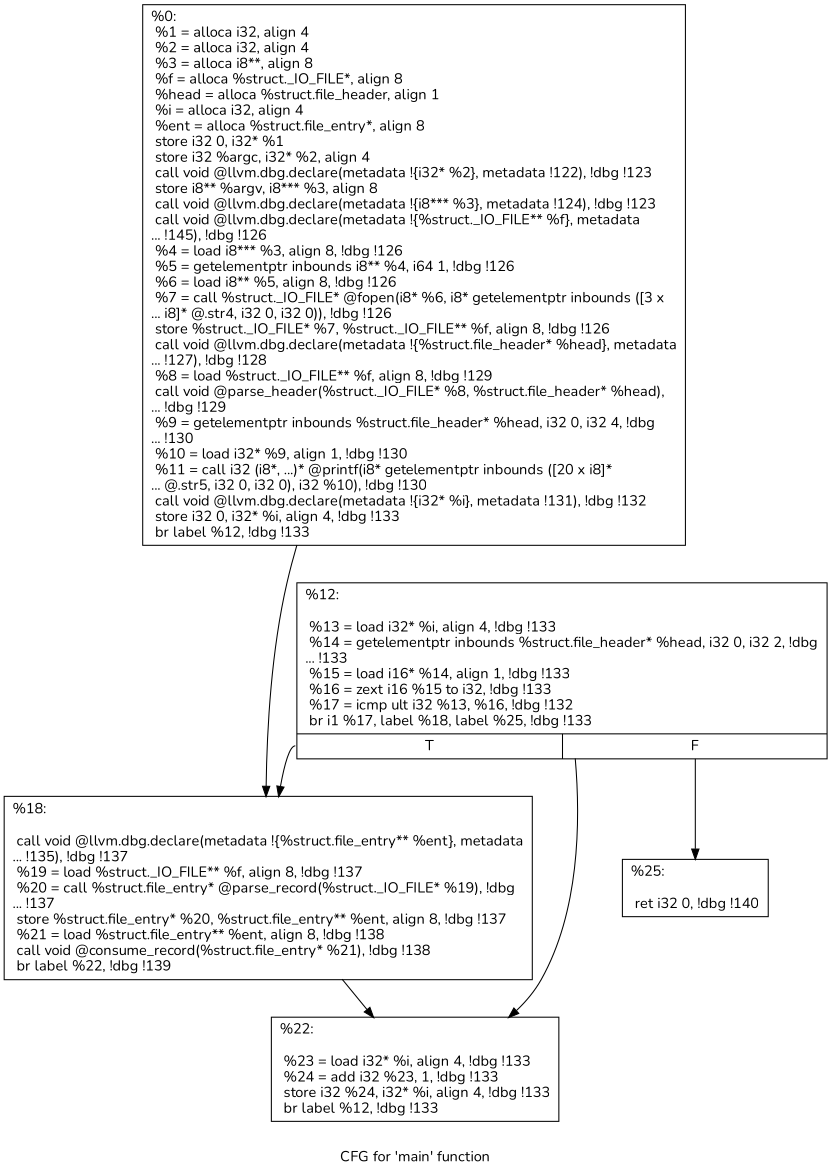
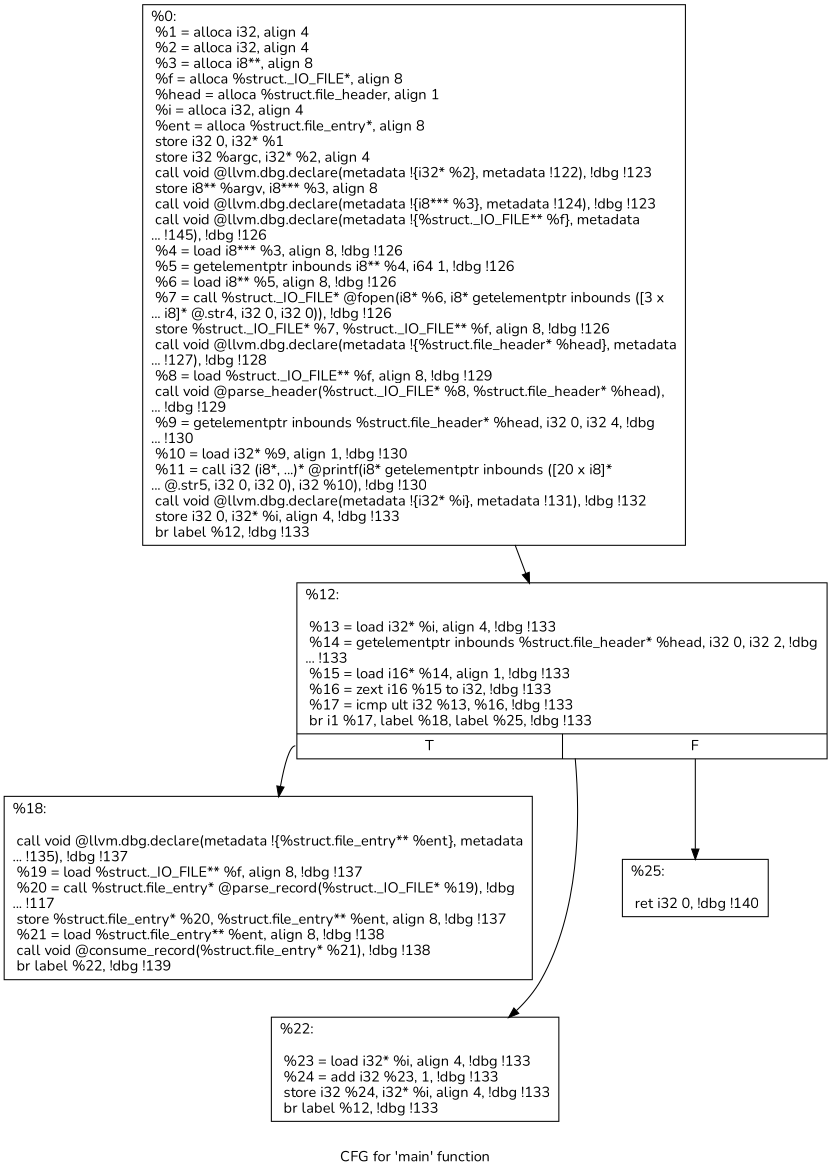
  digraph {
    fontname=Nunito
    label="CFG for 'main' function"
    node [fontname=Nunito shape=record]
    edge [fontname=Nunito]
    n1 [label="{%0:\l  %1 = alloca i32, align 4\l  %2 = alloca i32, align 4\l  %3 = alloca i8**, align 8\l  %f = alloca %struct._IO_FILE*, align 8\l  %head = alloca %struct.file_header, align 1\l  %i = alloca i32, align 4\l  %ent = alloca %struct.file_entry*, align 8\l  store i32 0, i32* %1\l  store i32 %argc, i32* %2, align 4\l  call void @llvm.dbg.declare(metadata !\{i32* %2\}, metadata !122), !dbg !123\l  store i8** %argv, i8*** %3, align 8\l  call void @llvm.dbg.declare(metadata !\{i8*** %3\}, metadata !124), !dbg !123\l  call void @llvm.dbg.declare(metadata !\{%struct._IO_FILE** %f\}, metadata\l... !145), !dbg !126\l  %4 = load i8*** %3, align 8, !dbg !126\l  %5 = getelementptr inbounds i8** %4, i64 1, !dbg !126\l  %6 = load i8** %5, align 8, !dbg !126\l  %7 = call %struct._IO_FILE* @fopen(i8* %6, i8* getelementptr inbounds ([3 x\l... i8]* @.str4, i32 0, i32 0)), !dbg !126\l  store %struct._IO_FILE* %7, %struct._IO_FILE** %f, align 8, !dbg !126\l  call void @llvm.dbg.declare(metadata !\{%struct.file_header* %head\}, metadata\l... !127), !dbg !128\l  %8 = load %struct._IO_FILE** %f, align 8, !dbg !129\l  call void @parse_header(%struct._IO_FILE* %8, %struct.file_header* %head),\l... !dbg !129\l  %9 = getelementptr inbounds %struct.file_header* %head, i32 0, i32 4, !dbg\l... !130\l  %10 = load i32* %9, align 1, !dbg !130\l  %11 = call i32 (i8*, ...)* @printf(i8* getelementptr inbounds ([20 x i8]*\l... @.str5, i32 0, i32 0), i32 %10), !dbg !130\l  call void @llvm.dbg.declare(metadata !\{i32* %i\}, metadata !131), !dbg !132\l  store i32 0, i32* %i, align 4, !dbg !133\l  br label %12, !dbg !133\l}"]
-   n2 [label="{%12:\l\l  %13 = load i32* %i, align 4, !dbg !133\l  %14 = getelementptr inbounds %struct.file_header* %head, i32 0, i32 2, !dbg\l... !133\l  %15 = load i16* %14, align 1, !dbg !133\l  %16 = zext i16 %15 to i32, !dbg !133\l  %17 = icmp ult i32 %13, %16, !dbg !132\l  br i1 %17, label %18, label %25, !dbg !133\l|{<s0>T|<s1>F}}"]
-   n3 [label="{%18:\l\l  call void @llvm.dbg.declare(metadata !\{%struct.file_entry** %ent\}, metadata\l... !135), !dbg !137\l  %19 = load %struct._IO_FILE** %f, align 8, !dbg !137\l  %20 = call %struct.file_entry* @parse_record(%struct._IO_FILE* %19), !dbg\l... !137\l  store %struct.file_entry* %20, %struct.file_entry** %ent, align 8, !dbg !137\l  %21 = load %struct.file_entry** %ent, align 8, !dbg !138\l  call void @consume_record(%struct.file_entry* %21), !dbg !138\l  br label %22, !dbg !139\l}"]
+   n2 [label="{%12:\l\l  %13 = load i32* %i, align 4, !dbg !133\l  %14 = getelementptr inbounds %struct.file_header* %head, i32 0, i32 2, !dbg\l... !133\l  %15 = load i16* %14, align 1, !dbg !133\l  %16 = zext i16 %15 to i32, !dbg !133\l  %17 = icmp ult i32 %13, %16, !dbg !133\l  br i1 %17, label %18, label %25, !dbg !133\l|{<s0>T|<s1>F}}"]
+   n3 [label="{%18:\l\l  call void @llvm.dbg.declare(metadata !\{%struct.file_entry** %ent\}, metadata\l... !135), !dbg !137\l  %19 = load %struct._IO_FILE** %f, align 8, !dbg !137\l  %20 = call %struct.file_entry* @parse_record(%struct._IO_FILE* %19), !dbg\l... !117\l  store %struct.file_entry* %20, %struct.file_entry** %ent, align 8, !dbg !137\l  %21 = load %struct.file_entry** %ent, align 8, !dbg !138\l  call void @consume_record(%struct.file_entry* %21), !dbg !138\l  br label %22, !dbg !139\l}"]
    n4 [label="{%25:\l\l  ret i32 0, !dbg !140\l}"]
    n5 [label="{%22:\l\l  %23 = load i32* %i, align 4, !dbg !133\l  %24 = add i32 %23, 1, !dbg !133\l  store i32 %24, i32* %i, align 4, !dbg !133\l  br label %12, !dbg !133\l}"]
-   n1 -> n3
+   n1 -> n2
    n2 -> n3 [tailport=s0]
    n2 -> n4 [tailport=s1]
    n2 -> n5
-   n3 -> n5
  }
